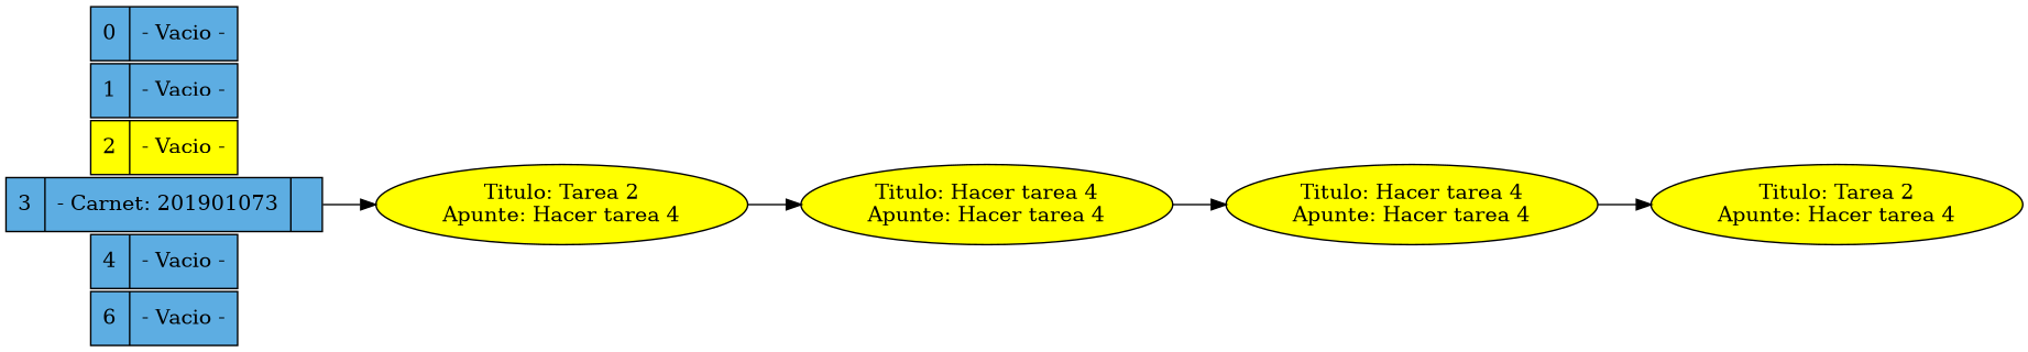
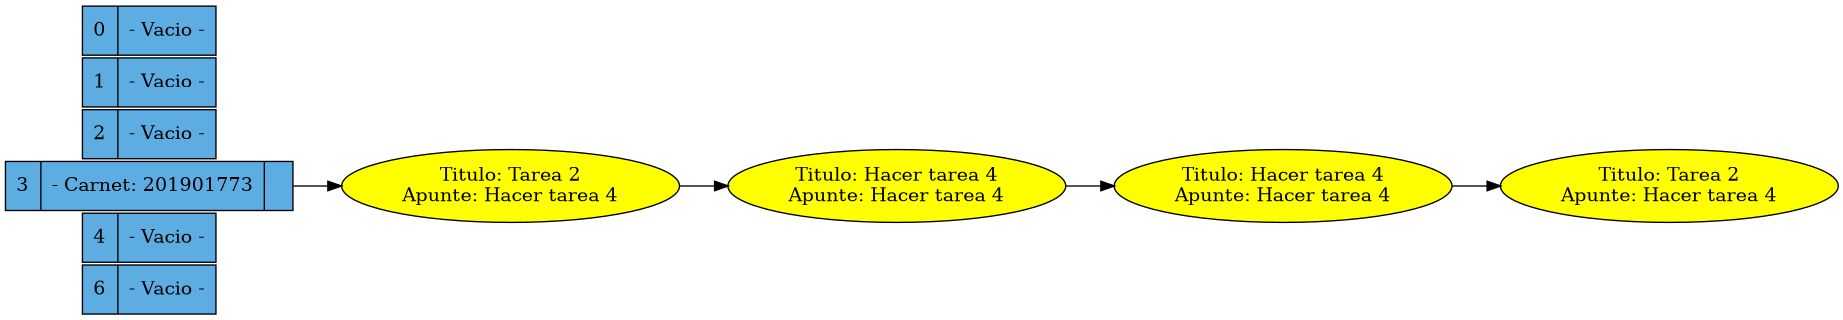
  digraph {
    nodesep=0
    rankdir=LR
    node [color=black fillcolor="#5DADE2" shape=record style=filled]
    n1 [label="{6| -      Vacio       -}"]
    n2 [label="{4| -      Vacio       -}"]
-   n3 [label="{3| - Carnet: 201901073|}"]
+   n3 [label="{3| - Carnet: 201901773|}"]
    n4 [fillcolor="#FFFF00" label="Titulo: Tarea 2\nApunte: Hacer tarea 4" shape=ellipse]
    n5 [fillcolor="#FFFF00" label="Titulo: Hacer tarea 4\nApunte: Hacer tarea 4" shape=ellipse]
    n6 [fillcolor="#FFFF00" label="Titulo: Hacer tarea 4\nApunte: Hacer tarea 4" shape=ellipse]
    n7 [fillcolor="#FFFF00" label="Titulo: Tarea 2\nApunte: Hacer tarea 4" shape=ellipse]
-   n8 [fillcolor="#FFFF00" label="{2| -      Vacio       -}"]
+   n8 [label="{2| -      Vacio       -}"]
    n9 [label="{1| -      Vacio       -}"]
    n10 [label="{0| -      Vacio       -}"]
    n3 -> n4
    n4 -> n5
    n5 -> n6
    n6 -> n7
  }
